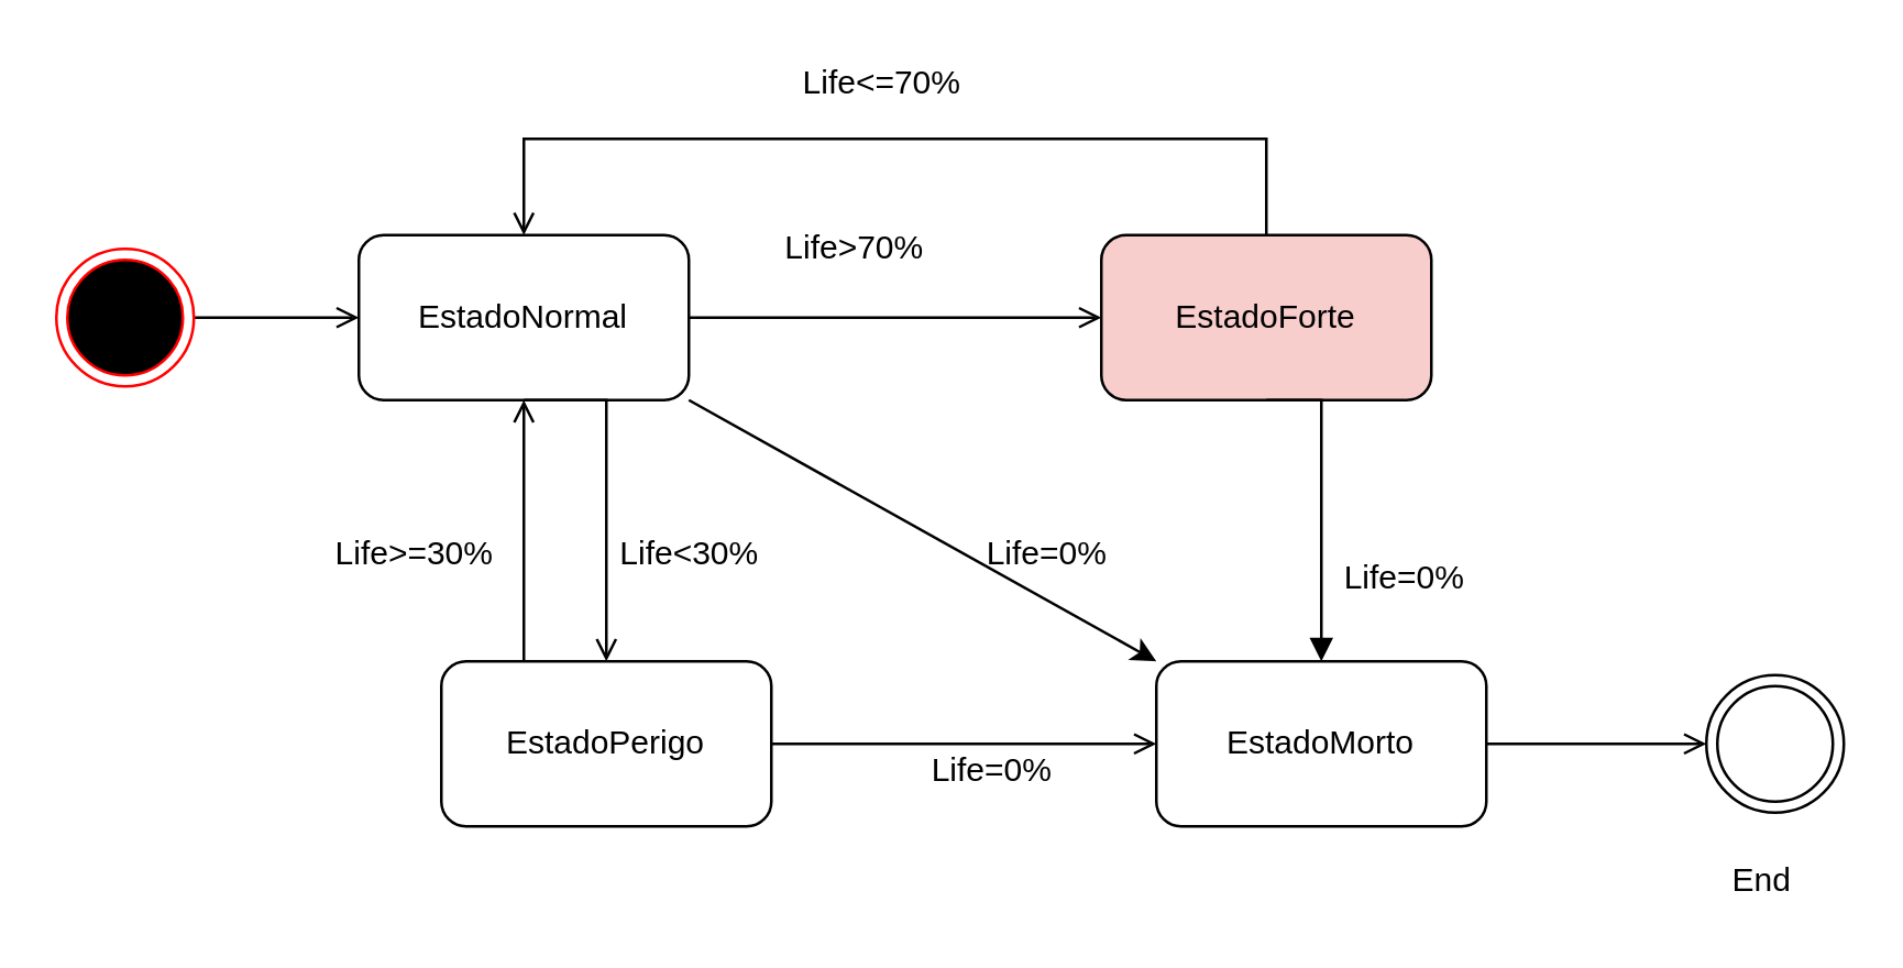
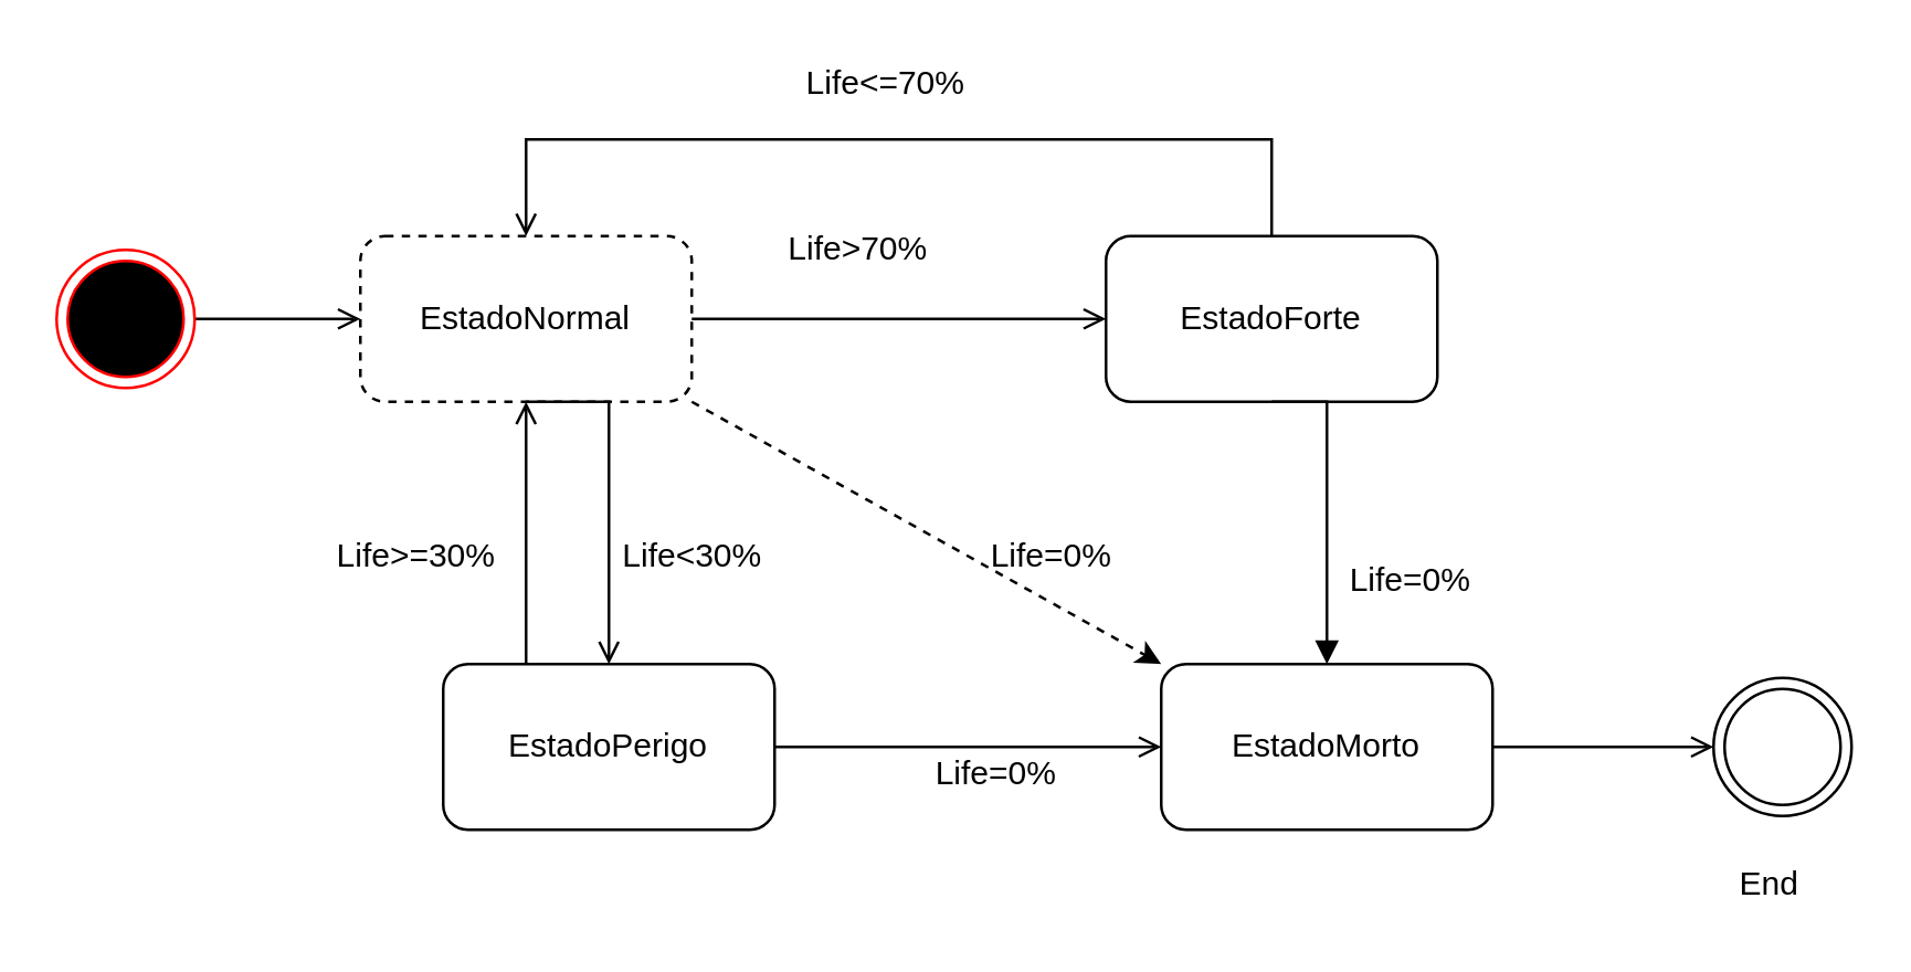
  <mxCell id="0" />
  <mxCell id="1" parent="0" />
  <mxCell id="2" value="" style="endArrow=open;shadow=0;strokeWidth=1;rounded=0;endFill=1;edgeStyle=elbowEdgeStyle;elbow=vertical;entryX=0;entryY=0.5;entryDx=0;entryDy=0;exitX=1;exitY=0.5;exitDx=0;exitDy=0;" parent="1" source="5" target="6" edge="1"><mxGeometry x="0.5" y="41" relative="1" as="geometry"><mxPoint x="100" y="115" as="sourcePoint" /><mxPoint x="210" y="119" as="targetPoint" /><mxPoint x="-40" y="32" as="offset" /></mxGeometry></mxCell>
  <mxCell id="3" value="" style="resizable=0;align=left;verticalAlign=bottom;labelBackgroundColor=none;fontSize=12;" parent="2" connectable="0" vertex="1"><mxGeometry x="-1" relative="1" as="geometry"><mxPoint y="4" as="offset" /></mxGeometry></mxCell>
  <mxCell id="4" value="" style="ellipse;shape=doubleEllipse;whiteSpace=wrap;html=1;aspect=fixed;" parent="1" vertex="1"><mxGeometry x="620" y="245" width="50" height="50" as="geometry" /></mxCell>
  <mxCell id="5" value="" style="ellipse;html=1;shape=endState;fillColor=#000000;strokeColor=#ff0000;" parent="1" vertex="1"><mxGeometry x="20" y="90" width="50" height="50" as="geometry" /></mxCell>
- <mxCell id="6" value="EstadoNormal" style="rounded=1;whiteSpace=wrap;html=1;" parent="1" vertex="1"><mxGeometry x="130" y="85" width="120" height="60" as="geometry" /></mxCell>
+ <mxCell id="6" value="EstadoNormal" style="rounded=1;whiteSpace=wrap;html=1;dashed=1;" parent="1" vertex="1"><mxGeometry x="130" y="85" width="120" height="60" as="geometry" /></mxCell>
  <mxCell id="7" value="" style="endArrow=open;shadow=0;strokeWidth=1;rounded=0;endFill=1;edgeStyle=elbowEdgeStyle;elbow=vertical;exitX=0.5;exitY=1;exitDx=0;exitDy=0;entryX=0.5;entryY=0;entryDx=0;entryDy=0;" parent="1" source="6" target="9" edge="1"><mxGeometry x="0.5" y="41" relative="1" as="geometry"><mxPoint x="180" y="128.588" as="sourcePoint" /><mxPoint x="180" y="270" as="targetPoint" /><mxPoint x="-40" y="32" as="offset" /><Array as="points"><mxPoint x="230" y="145" /></Array></mxGeometry></mxCell>
  <mxCell id="8" value="" style="resizable=0;align=left;verticalAlign=bottom;labelBackgroundColor=none;fontSize=12;" parent="7" connectable="0" vertex="1"><mxGeometry x="-1" relative="1" as="geometry"><mxPoint y="5" as="offset" /></mxGeometry></mxCell>
  <mxCell id="9" value="EstadoPerigo" style="rounded=1;whiteSpace=wrap;html=1;" parent="1" vertex="1"><mxGeometry x="160" y="240" width="120" height="60" as="geometry" /></mxCell>
  <mxCell id="10" value="EstadoMorto" style="rounded=1;whiteSpace=wrap;html=1;" parent="1" vertex="1"><mxGeometry x="420" y="240" width="120" height="60" as="geometry" /></mxCell>
- <mxCell id="11" value="EstadoForte" style="rounded=1;whiteSpace=wrap;html=1;fillColor=#f8cecc;" parent="1" vertex="1"><mxGeometry x="400" y="85" width="120" height="60" as="geometry" /></mxCell>
+ <mxCell id="11" value="EstadoForte" style="rounded=1;whiteSpace=wrap;html=1;" parent="1" vertex="1"><mxGeometry x="400" y="85" width="120" height="60" as="geometry" /></mxCell>
  <mxCell id="12" value="" style="endArrow=open;shadow=0;strokeWidth=1;rounded=0;endFill=1;edgeStyle=elbowEdgeStyle;elbow=vertical;exitX=1;exitY=0.5;exitDx=0;exitDy=0;entryX=0;entryY=0.5;entryDx=0;entryDy=0;" parent="1" source="6" target="11" edge="1"><mxGeometry x="0.5" y="41" relative="1" as="geometry"><mxPoint x="190" y="155" as="sourcePoint" /><mxPoint x="270" y="155" as="targetPoint" /><mxPoint x="-40" y="32" as="offset" /><Array as="points"><mxPoint x="320" y="115" /></Array></mxGeometry></mxCell>
  <mxCell id="13" value="" style="resizable=0;align=left;verticalAlign=bottom;labelBackgroundColor=none;fontSize=12;" parent="12" connectable="0" vertex="1"><mxGeometry x="-1" relative="1" as="geometry"><mxPoint y="4" as="offset" /></mxGeometry></mxCell>
  <mxCell id="14" value="" style="endArrow=open;shadow=0;strokeWidth=1;rounded=0;endFill=1;edgeStyle=elbowEdgeStyle;elbow=vertical;exitX=1;exitY=0.5;exitDx=0;exitDy=0;entryX=0;entryY=0.5;entryDx=0;entryDy=0;" parent="1" source="9" target="10" edge="1"><mxGeometry x="0.5" y="41" relative="1" as="geometry"><mxPoint x="260" y="200" as="sourcePoint" /><mxPoint x="420" y="200" as="targetPoint" /><mxPoint x="-40" y="32" as="offset" /><Array as="points"><mxPoint x="350" y="270" /></Array></mxGeometry></mxCell>
  <mxCell id="15" value="" style="resizable=0;align=left;verticalAlign=bottom;labelBackgroundColor=none;fontSize=12;" parent="14" connectable="0" vertex="1"><mxGeometry x="-1" relative="1" as="geometry"><mxPoint y="4" as="offset" /></mxGeometry></mxCell>
  <mxCell id="16" value="" style="endArrow=block;shadow=0;strokeWidth=1;rounded=0;endFill=1;edgeStyle=elbowEdgeStyle;elbow=vertical;exitX=0.5;exitY=1;exitDx=0;exitDy=0;entryX=0.5;entryY=0;entryDx=0;entryDy=0;" parent="1" source="11" target="10" edge="1"><mxGeometry x="0.5" y="41" relative="1" as="geometry"><mxPoint x="440" y="160" as="sourcePoint" /><mxPoint x="490" y="200" as="targetPoint" /><mxPoint x="-40" y="32" as="offset" /><Array as="points"><mxPoint x="480" y="145" /></Array></mxGeometry></mxCell>
  <mxCell id="17" value="" style="resizable=0;align=left;verticalAlign=bottom;labelBackgroundColor=none;fontSize=12;" parent="16" connectable="0" vertex="1"><mxGeometry x="-1" relative="1" as="geometry"><mxPoint y="4" as="offset" /></mxGeometry></mxCell>
  <mxCell id="18" value="Life&amp;gt;70%" style="text;html=1;align=center;verticalAlign=middle;resizable=0;points=[];autosize=1;strokeColor=none;fillColor=none;" parent="1" vertex="1"><mxGeometry x="280" y="80" width="60" height="20" as="geometry" /></mxCell>
  <mxCell id="19" value="Life=0%" style="text;html=1;align=center;verticalAlign=middle;resizable=0;points=[];autosize=1;strokeColor=none;fillColor=none;" parent="1" vertex="1"><mxGeometry x="330" y="270" width="60" height="20" as="geometry" /></mxCell>
  <mxCell id="20" value="Life&amp;lt;30%" style="text;html=1;align=center;verticalAlign=middle;resizable=0;points=[];autosize=1;strokeColor=none;fillColor=none;" parent="1" vertex="1"><mxGeometry x="220" y="190.5" width="60" height="20" as="geometry" /></mxCell>
  <mxCell id="21" value="Life=0%" style="text;html=1;align=center;verticalAlign=middle;resizable=0;points=[];autosize=1;strokeColor=none;fillColor=none;" parent="1" vertex="1"><mxGeometry x="480" y="200" width="60" height="20" as="geometry" /></mxCell>
- <mxCell id="22" value="" style="endArrow=classic;html=1;rounded=0;exitX=1;exitY=1;exitDx=0;exitDy=0;entryX=0;entryY=0;entryDx=0;entryDy=0;" parent="1" source="6" target="10" edge="1"><mxGeometry width="50" height="50" relative="1" as="geometry"><mxPoint x="300" y="240" as="sourcePoint" /><mxPoint x="350" y="190" as="targetPoint" /></mxGeometry></mxCell>
+ <mxCell id="22" value="" style="endArrow=classic;html=1;rounded=0;exitX=1;exitY=1;exitDx=0;exitDy=0;entryX=0;entryY=0;entryDx=0;entryDy=0;dashed=1;" parent="1" source="6" target="10" edge="1"><mxGeometry width="50" height="50" relative="1" as="geometry"><mxPoint x="300" y="240" as="sourcePoint" /><mxPoint x="350" y="190" as="targetPoint" /></mxGeometry></mxCell>
  <mxCell id="23" value="Life=0%" style="text;html=1;align=center;verticalAlign=middle;resizable=0;points=[];autosize=1;strokeColor=none;fillColor=none;" parent="1" vertex="1"><mxGeometry x="350" y="190.5" width="60" height="20" as="geometry" /></mxCell>
  <mxCell id="24" value="End" style="text;html=1;align=center;verticalAlign=middle;resizable=0;points=[];autosize=1;strokeColor=none;fillColor=none;" parent="1" vertex="1"><mxGeometry x="620" y="310" width="40" height="20" as="geometry" /></mxCell>
  <mxCell id="25" value="" style="endArrow=open;shadow=0;strokeWidth=1;rounded=0;endFill=1;edgeStyle=elbowEdgeStyle;elbow=vertical;exitX=0.5;exitY=0;exitDx=0;exitDy=0;entryX=0.5;entryY=0;entryDx=0;entryDy=0;" parent="1" source="11" target="6" edge="1"><mxGeometry x="0.5" y="41" relative="1" as="geometry"><mxPoint x="190" y="-20" as="sourcePoint" /><mxPoint x="195" y="70" as="targetPoint" /><mxPoint x="-40" y="32" as="offset" /><Array as="points"><mxPoint x="330" y="50" /></Array></mxGeometry></mxCell>
  <mxCell id="26" value="" style="resizable=0;align=left;verticalAlign=bottom;labelBackgroundColor=none;fontSize=12;" parent="25" connectable="0" vertex="1"><mxGeometry x="-1" relative="1" as="geometry"><mxPoint y="4" as="offset" /></mxGeometry></mxCell>
  <mxCell id="27" value="Life&amp;lt;=70%" style="text;html=1;align=center;verticalAlign=middle;resizable=0;points=[];autosize=1;strokeColor=none;fillColor=none;" parent="1" vertex="1"><mxGeometry x="285" y="20" width="70" height="20" as="geometry" /></mxCell>
  <mxCell id="28" value="" style="endArrow=open;shadow=0;strokeWidth=1;rounded=0;endFill=1;edgeStyle=elbowEdgeStyle;elbow=vertical;entryX=0.5;entryY=1;entryDx=0;entryDy=0;exitX=0.25;exitY=0;exitDx=0;exitDy=0;" parent="1" source="9" target="6" edge="1"><mxGeometry x="0.5" y="41" relative="1" as="geometry"><mxPoint x="179.41" y="230" as="sourcePoint" /><mxPoint x="179.41" y="160" as="targetPoint" /><mxPoint x="-40" y="32" as="offset" /><Array as="points"><mxPoint x="180" y="190" /></Array></mxGeometry></mxCell>
  <mxCell id="29" value="" style="resizable=0;align=left;verticalAlign=bottom;labelBackgroundColor=none;fontSize=12;" parent="28" connectable="0" vertex="1"><mxGeometry x="-1" relative="1" as="geometry"><mxPoint y="4" as="offset" /></mxGeometry></mxCell>
  <mxCell id="30" value="Life&amp;gt;=30%" style="text;html=1;align=center;verticalAlign=middle;resizable=0;points=[];autosize=1;strokeColor=none;fillColor=none;" parent="1" vertex="1"><mxGeometry x="115" y="190.5" width="70" height="20" as="geometry" /></mxCell>
  <mxCell id="31" value="" style="endArrow=open;shadow=0;strokeWidth=1;rounded=0;endFill=1;edgeStyle=elbowEdgeStyle;elbow=vertical;exitX=1;exitY=0.5;exitDx=0;exitDy=0;entryX=0;entryY=0.5;entryDx=0;entryDy=0;" parent="1" source="10" target="4" edge="1"><mxGeometry x="0.5" y="41" relative="1" as="geometry"><mxPoint x="560" y="270" as="sourcePoint" /><mxPoint x="720" y="270" as="targetPoint" /><mxPoint x="-40" y="32" as="offset" /><Array as="points" /></mxGeometry></mxCell>
  <mxCell id="32" value="" style="resizable=0;align=left;verticalAlign=bottom;labelBackgroundColor=none;fontSize=12;" parent="31" connectable="0" vertex="1"><mxGeometry x="-1" relative="1" as="geometry"><mxPoint y="4" as="offset" /></mxGeometry></mxCell>
